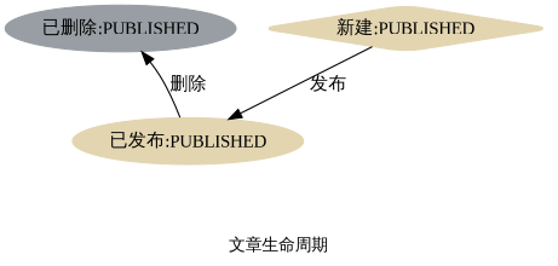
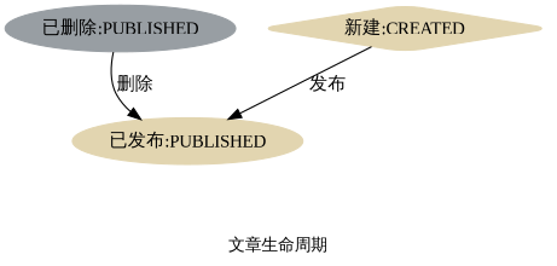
  digraph {
    fontname="Liberation Serif"
    fontsize=13
    label="\n文章生命周期"
    node [color="#e2d5b0" fontname="Liberation Serif" style=filled]
    edge [fontname="Liberation Serif"]
    n1 [color="#989ea3" label="已删除:PUBLISHED"]
-   n2 [label="新建:PUBLISHED" shape=diamond style="rounded,filled"]
+   n2 [label="新建:CREATED" shape=diamond style="rounded,filled"]
    n3 [label="已发布:PUBLISHED"]
    n2 -> n3 [label="发布"]
-   n3 -> n1 [label="删除"]
+   n1 -> n3 [label="删除"]
  }
